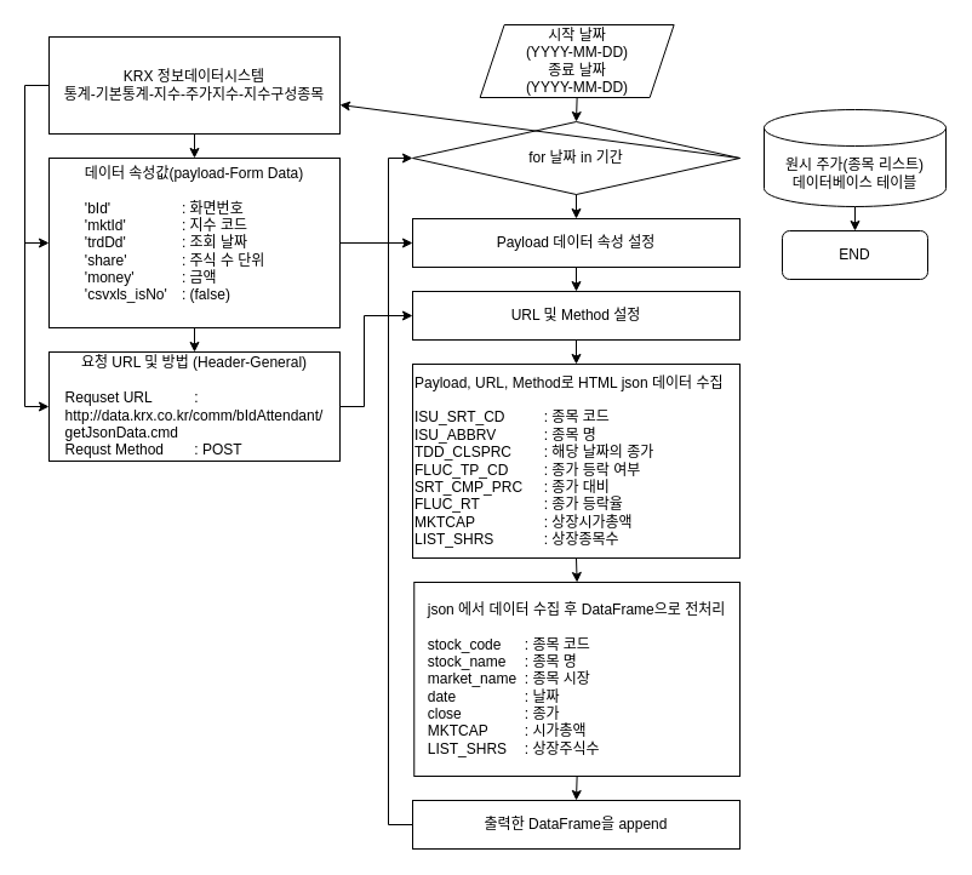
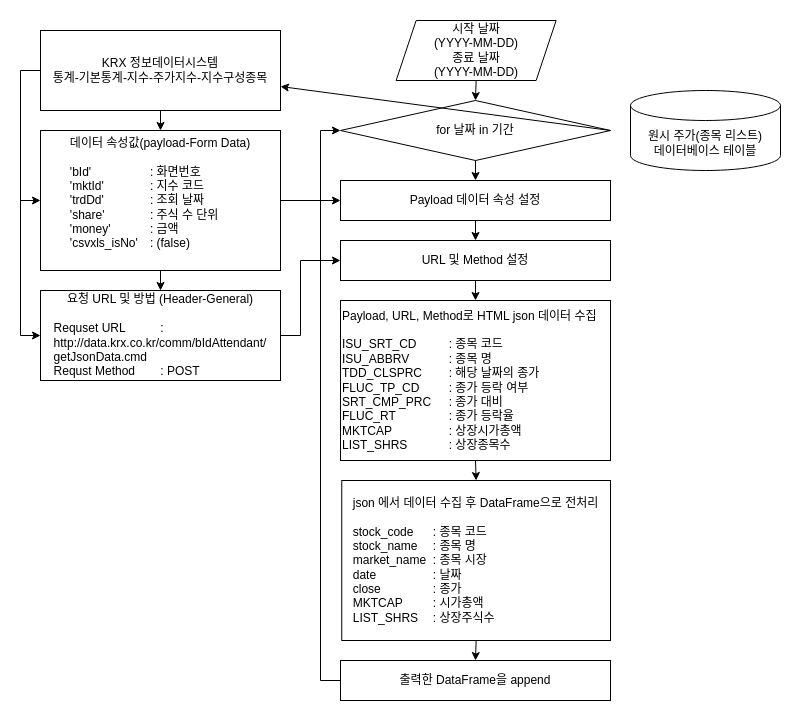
  <mxCell id="0" />
  <mxCell id="1" parent="0" />
  <mxCell id="2" value="시작 날짜&lt;br&gt;(YYYY-MM-DD)&lt;br&gt;종료 날짜&lt;br&gt;(YYYY-MM-DD)" style="shape=parallelogram;perimeter=parallelogramPerimeter;whiteSpace=wrap;html=1;fixedSize=1;" parent="1" vertex="1"><mxGeometry x="395.63" y="20" width="160" height="60" as="geometry" /></mxCell>
  <mxCell id="3" value="for 날짜 in 기간" style="rhombus;whiteSpace=wrap;html=1;" parent="1" vertex="1"><mxGeometry x="340" y="100" width="270" height="60" as="geometry" /></mxCell>
  <mxCell id="4" value="" style="endArrow=classic;html=1;rounded=0;exitX=0.5;exitY=1;exitDx=0;exitDy=0;entryX=0.5;entryY=0;entryDx=0;entryDy=0;" parent="1" source="2" target="3" edge="1"><mxGeometry width="50" height="50" relative="1" as="geometry"><mxPoint x="462.5" y="240" as="sourcePoint" /><mxPoint x="512.5" y="190" as="targetPoint" /></mxGeometry></mxCell>
  <mxCell id="5" value="원시 주가(종목 리스트)&lt;br&gt;데이터베이스 테이블" style="shape=cylinder3;whiteSpace=wrap;html=1;boundedLbl=1;backgroundOutline=1;size=15;" parent="1" vertex="1"><mxGeometry x="630" y="90" width="150" height="80" as="geometry" /></mxCell>
  <mxCell id="6" value="" style="endArrow=classic;html=1;rounded=0;exitX=1;exitY=0.5;exitDx=0;exitDy=0;" parent="1" source="3" target="19" edge="1"><mxGeometry width="50" height="50" relative="1" as="geometry"><mxPoint x="592.5" y="230" as="sourcePoint" /><mxPoint x="642.5" y="180" as="targetPoint" /></mxGeometry></mxCell>
- <mxCell id="7" value="" style="endArrow=classic;html=1;rounded=0;exitX=0.5;exitY=1;exitDx=0;exitDy=0;exitPerimeter=0;" parent="1" source="5" target="8" edge="1"><mxGeometry width="50" height="50" relative="1" as="geometry"><mxPoint x="625" y="230" as="sourcePoint" /><mxPoint x="720" y="190" as="targetPoint" /></mxGeometry></mxCell>
- <mxCell id="8" value="END" style="rounded=1;whiteSpace=wrap;html=1;" parent="1" vertex="1"><mxGeometry x="645" y="190" width="120" height="40" as="geometry" /></mxCell>
  <mxCell id="9" value="Payload 데이터 속성 설정" style="rounded=0;whiteSpace=wrap;html=1;" parent="1" vertex="1"><mxGeometry x="340" y="180" width="270" height="40" as="geometry" /></mxCell>
  <mxCell id="10" value="URL 및 Method 설정" style="rounded=0;whiteSpace=wrap;html=1;" parent="1" vertex="1"><mxGeometry x="340" y="240" width="270" height="40" as="geometry" /></mxCell>
  <mxCell id="11" value="" style="endArrow=classic;html=1;rounded=0;exitX=0.5;exitY=1;exitDx=0;exitDy=0;entryX=0.5;entryY=0;entryDx=0;entryDy=0;" parent="1" source="9" target="10" edge="1"><mxGeometry width="50" height="50" relative="1" as="geometry"><mxPoint x="552.5" y="220" as="sourcePoint" /><mxPoint x="602.5" y="170" as="targetPoint" /></mxGeometry></mxCell>
  <mxCell id="12" value="Payload, URL, Method로 HTML json 데이터 수집&lt;br&gt;&lt;br&gt;ISU_SRT_CD &lt;span style=&quot;white-space: pre;&quot;&gt;&#09;&lt;span style=&quot;white-space: pre;&quot;&gt;&#09;&lt;/span&gt;&lt;/span&gt;: 종목 코드&lt;br&gt;ISU_ABBRV &lt;span style=&quot;white-space: pre;&quot;&gt;&#09;&lt;span style=&quot;white-space: pre;&quot;&gt;&#09;&lt;/span&gt;&lt;/span&gt;: 종목 명&lt;br&gt;TDD_CLSPRC &lt;span style=&quot;white-space: pre;&quot;&gt;&#09;&lt;/span&gt;: 해당 날짜의 종가&lt;br&gt;FLUC_TP_CD &lt;span style=&quot;white-space: pre;&quot;&gt;&#09;&lt;/span&gt;: 종가 등락 여부&lt;br&gt;SRT_CMP_PRC &lt;span style=&quot;white-space: pre;&quot;&gt;&#09;&lt;/span&gt;: 종가 대비&lt;br&gt;&lt;div style=&quot;&quot;&gt;&lt;span style=&quot;background-color: initial;&quot;&gt;FLUC_RT &lt;span style=&quot;white-space: pre;&quot;&gt;&#09;&lt;span style=&quot;white-space: pre;&quot;&gt;&#09;&lt;/span&gt;&lt;/span&gt;: 종가 등락율&lt;/span&gt;&lt;/div&gt;MKTCAP &lt;span style=&quot;white-space: pre;&quot;&gt;&#09;&lt;span style=&quot;white-space: pre;&quot;&gt;&#09;&lt;/span&gt;&lt;/span&gt;: 상장시가총액&lt;br&gt;LIST_SHRS&lt;span style=&quot;white-space: pre;&quot;&gt;&#09;&lt;/span&gt;&lt;span style=&quot;white-space: pre;&quot;&gt;&#09;&lt;/span&gt;: 상장종목수" style="rounded=0;whiteSpace=wrap;html=1;align=left;" parent="1" vertex="1"><mxGeometry x="340" y="300" width="270" height="160" as="geometry" /></mxCell>
  <mxCell id="13" value="" style="endArrow=classic;html=1;rounded=0;exitX=0.5;exitY=1;exitDx=0;exitDy=0;entryX=0.5;entryY=0;entryDx=0;entryDy=0;" parent="1" source="10" target="12" edge="1"><mxGeometry width="50" height="50" relative="1" as="geometry"><mxPoint x="552.5" y="210" as="sourcePoint" /><mxPoint x="602.5" y="160" as="targetPoint" /></mxGeometry></mxCell>
  <mxCell id="14" value="" style="endArrow=classic;html=1;rounded=0;entryX=0.5;entryY=0;entryDx=0;entryDy=0;exitX=0.5;exitY=1;exitDx=0;exitDy=0;" parent="1" source="12" target="15" edge="1"><mxGeometry width="50" height="50" relative="1" as="geometry"><mxPoint x="512.5" y="480" as="sourcePoint" /><mxPoint x="472.5" y="460" as="targetPoint" /></mxGeometry></mxCell>
  <mxCell id="15" value="&lt;div style=&quot;&quot;&gt;&lt;span style=&quot;background-color: initial;&quot;&gt;json 에서 데이터 수집 후 DataFrame으로 전처리&lt;/span&gt;&lt;/div&gt;&lt;div style=&quot;text-align: left;&quot;&gt;&lt;br&gt;&lt;/div&gt;&lt;div style=&quot;text-align: left;&quot;&gt;stock_code&lt;span style=&quot;white-space: pre;&quot;&gt;&#09;&lt;/span&gt;: 종목 코드&lt;/div&gt;&lt;div style=&quot;text-align: left;&quot;&gt;stock_name&lt;span style=&quot;white-space: pre;&quot;&gt;&#09;&lt;/span&gt;: 종목 명&lt;/div&gt;&lt;div style=&quot;text-align: left;&quot;&gt;market_name&lt;span style=&quot;white-space: pre;&quot;&gt;&#09;&lt;/span&gt;: 종목 시장&lt;/div&gt;&lt;div style=&quot;text-align: left;&quot;&gt;date&lt;span style=&quot;white-space: pre;&quot;&gt;&#09;&lt;/span&gt;&lt;span style=&quot;white-space: pre;&quot;&gt;&#09;&lt;/span&gt;&lt;span style=&quot;white-space: pre;&quot;&gt;&#09;&lt;/span&gt;: 날짜&lt;/div&gt;&lt;div style=&quot;text-align: left;&quot;&gt;close&lt;span style=&quot;white-space: pre;&quot;&gt;&#09;&lt;/span&gt;&lt;span style=&quot;white-space: pre;&quot;&gt;&#09;&lt;/span&gt;: 종가&lt;/div&gt;&lt;div style=&quot;text-align: left;&quot;&gt;MKTCAP&lt;span style=&quot;white-space: pre;&quot;&gt;&#09;&lt;/span&gt;&lt;span style=&quot;white-space: pre;&quot;&gt;&#09;&lt;/span&gt;: 시가총액&lt;/div&gt;&lt;div style=&quot;text-align: left;&quot;&gt;LIST_SHRS&lt;span style=&quot;white-space: pre;&quot;&gt;&#09;&lt;/span&gt;: 상장주식수&lt;/div&gt;&lt;div style=&quot;text-align: left;&quot;&gt;&lt;span style=&quot;background-color: initial;&quot;&gt;&lt;/span&gt;&lt;/div&gt;" style="rounded=0;whiteSpace=wrap;html=1;" parent="1" vertex="1"><mxGeometry x="341.25" y="480" width="268.75" height="160" as="geometry" /></mxCell>
  <mxCell id="16" value="" style="endArrow=classic;html=1;rounded=0;exitX=0.5;exitY=1;exitDx=0;exitDy=0;entryX=0.5;entryY=0;entryDx=0;entryDy=0;" parent="1" source="15" target="17" edge="1"><mxGeometry width="50" height="50" relative="1" as="geometry"><mxPoint x="470" y="640" as="sourcePoint" /><mxPoint x="473" y="660" as="targetPoint" /></mxGeometry></mxCell>
  <mxCell id="17" value="출력한 DataFrame을 append" style="rounded=0;whiteSpace=wrap;html=1;" parent="1" vertex="1"><mxGeometry x="340" y="660" width="270" height="40" as="geometry" /></mxCell>
  <mxCell id="18" value="" style="endArrow=classic;html=1;rounded=0;exitX=0;exitY=0.5;exitDx=0;exitDy=0;entryX=0;entryY=0.5;entryDx=0;entryDy=0;" parent="1" source="17" target="3" edge="1"><mxGeometry width="50" height="50" relative="1" as="geometry"><mxPoint x="390" y="540" as="sourcePoint" /><mxPoint x="440" y="490" as="targetPoint" /><Array as="points"><mxPoint x="320" y="680" /><mxPoint x="320" y="130" /></Array></mxGeometry></mxCell>
  <mxCell id="19" value="KRX 정보데이터시스템&lt;br&gt;통계-기본통계-지수-주가지수-지수구성종목" style="rounded=0;whiteSpace=wrap;html=1;" parent="1" vertex="1"><mxGeometry x="40" y="30" width="240" height="80" as="geometry" /></mxCell>
  <mxCell id="20" value="데이터 속성값(payload-Form Data)&lt;br&gt;&lt;br&gt;&lt;div style=&quot;text-align: left;&quot;&gt;&lt;span style=&quot;background-color: initial;&quot;&gt;'bId'&lt;span style=&quot;white-space: pre;&quot;&gt;&#09;&lt;/span&gt;&lt;span style=&quot;white-space: pre;&quot;&gt;&#09;&lt;span style=&quot;white-space: pre;&quot;&gt;&#09;&lt;/span&gt;&lt;/span&gt;: 화면번호&lt;/span&gt;&lt;/div&gt;&lt;div style=&quot;text-align: left;&quot;&gt;&lt;span style=&quot;background-color: initial;&quot;&gt;'mktId'&lt;span style=&quot;white-space: pre;&quot;&gt;&#09;&lt;span style=&quot;white-space: pre;&quot;&gt;&#09;&lt;/span&gt;&lt;/span&gt;: 지수 코드&lt;/span&gt;&lt;/div&gt;&lt;div style=&quot;text-align: left;&quot;&gt;&lt;span style=&quot;background-color: initial;&quot;&gt;'trdDd'&lt;span style=&quot;white-space: pre;&quot;&gt;&#09;&lt;span style=&quot;white-space: pre;&quot;&gt;&#09;&lt;/span&gt;&lt;/span&gt;: 조회 날짜&lt;/span&gt;&lt;/div&gt;&lt;div style=&quot;text-align: left;&quot;&gt;&lt;span style=&quot;background-color: initial;&quot;&gt;'share'&lt;span style=&quot;white-space: pre;&quot;&gt;&#09;&lt;span style=&quot;white-space: pre;&quot;&gt;&#09;&lt;/span&gt;&lt;/span&gt;: 주식 수 단위&lt;/span&gt;&lt;/div&gt;&lt;div style=&quot;text-align: left;&quot;&gt;&lt;span style=&quot;background-color: initial;&quot;&gt;'money'&lt;span style=&quot;white-space: pre;&quot;&gt;&#09;&lt;span style=&quot;white-space: pre;&quot;&gt;&#09;&lt;/span&gt;&lt;/span&gt;: 금액&lt;/span&gt;&lt;/div&gt;&lt;div style=&quot;text-align: left;&quot;&gt;&lt;span style=&quot;background-color: initial;&quot;&gt;'csvxls_isNo'&lt;span style=&quot;white-space: pre;&quot;&gt;&#09;&lt;/span&gt;: (false)&lt;/span&gt;&lt;/div&gt;&lt;div style=&quot;text-align: left;&quot;&gt;&lt;br&gt;&lt;/div&gt;" style="rounded=0;whiteSpace=wrap;html=1;" parent="1" vertex="1"><mxGeometry x="40" y="130" width="240" height="140" as="geometry" /></mxCell>
  <mxCell id="21" value="" style="endArrow=classic;html=1;rounded=0;exitX=0.5;exitY=1;exitDx=0;exitDy=0;entryX=0.5;entryY=0;entryDx=0;entryDy=0;" parent="1" source="19" target="20" edge="1"><mxGeometry width="50" height="50" relative="1" as="geometry"><mxPoint x="170" y="270" as="sourcePoint" /><mxPoint x="220" y="220" as="targetPoint" /></mxGeometry></mxCell>
  <mxCell id="22" value="요청 URL 및 방법 (Header-General)&lt;br&gt;&lt;br&gt;&lt;div style=&quot;text-align: left;&quot;&gt;&lt;span style=&quot;background-color: initial;&quot;&gt;Requset URL&lt;span style=&quot;white-space: pre;&quot;&gt;&#09;&lt;span style=&quot;white-space: pre;&quot;&gt;&#09;&lt;/span&gt;&lt;/span&gt;:&lt;/span&gt;&lt;/div&gt;&lt;div style=&quot;text-align: left;&quot;&gt;http://data.krx.co.kr/comm/bIdAttendant&lt;span style=&quot;background-color: initial;&quot;&gt;/&lt;/span&gt;&lt;/div&gt;&lt;div style=&quot;text-align: left;&quot;&gt;&lt;span style=&quot;background-color: initial;&quot;&gt;getJsonData.cmd&lt;/span&gt;&lt;/div&gt;&lt;div style=&quot;text-align: left;&quot;&gt;&lt;span style=&quot;background-color: initial;&quot;&gt;Requst Method &lt;span style=&quot;white-space: pre;&quot;&gt;&#09;&lt;/span&gt;: POST&lt;/span&gt;&lt;/div&gt;" style="rounded=0;whiteSpace=wrap;html=1;" parent="1" vertex="1"><mxGeometry x="40" y="290" width="240" height="90" as="geometry" /></mxCell>
  <mxCell id="23" value="" style="endArrow=classic;html=1;rounded=0;exitX=0.5;exitY=1;exitDx=0;exitDy=0;entryX=0.5;entryY=0;entryDx=0;entryDy=0;" parent="1" source="20" target="22" edge="1"><mxGeometry width="50" height="50" relative="1" as="geometry"><mxPoint x="180" y="240" as="sourcePoint" /><mxPoint x="230" y="190" as="targetPoint" /></mxGeometry></mxCell>
  <mxCell id="24" value="" style="endArrow=classic;html=1;rounded=0;exitX=0;exitY=0.5;exitDx=0;exitDy=0;entryX=0;entryY=0.5;entryDx=0;entryDy=0;" parent="1" source="19" target="22" edge="1"><mxGeometry width="50" height="50" relative="1" as="geometry"><mxPoint x="180" y="240" as="sourcePoint" /><mxPoint x="10" y="340" as="targetPoint" /><Array as="points"><mxPoint x="20" y="70" /><mxPoint x="20" y="335" /></Array></mxGeometry></mxCell>
  <mxCell id="25" value="" style="endArrow=classic;html=1;rounded=0;entryX=0;entryY=0.5;entryDx=0;entryDy=0;" parent="1" target="20" edge="1"><mxGeometry width="50" height="50" relative="1" as="geometry"><mxPoint x="20" y="200" as="sourcePoint" /><mxPoint x="230" y="190" as="targetPoint" /></mxGeometry></mxCell>
  <mxCell id="26" value="" style="endArrow=classic;html=1;rounded=0;exitX=1;exitY=0.5;exitDx=0;exitDy=0;entryX=0;entryY=0.5;entryDx=0;entryDy=0;" parent="1" source="20" target="9" edge="1"><mxGeometry width="50" height="50" relative="1" as="geometry"><mxPoint x="320" y="300" as="sourcePoint" /><mxPoint x="370" y="250" as="targetPoint" /></mxGeometry></mxCell>
  <mxCell id="27" value="" style="endArrow=classic;html=1;rounded=0;exitX=1;exitY=0.5;exitDx=0;exitDy=0;entryX=0;entryY=0.5;entryDx=0;entryDy=0;" parent="1" source="22" target="10" edge="1"><mxGeometry width="50" height="50" relative="1" as="geometry"><mxPoint x="320" y="300" as="sourcePoint" /><mxPoint x="370" y="250" as="targetPoint" /><Array as="points"><mxPoint x="300" y="335" /><mxPoint x="300" y="260" /></Array></mxGeometry></mxCell>
  <mxCell id="28" value="" style="endArrow=classic;html=1;rounded=0;exitX=0.5;exitY=1;exitDx=0;exitDy=0;entryX=0.5;entryY=0;entryDx=0;entryDy=0;" edge="1" parent="1" source="3" target="9"><mxGeometry width="50" height="50" relative="1" as="geometry"><mxPoint x="380" y="250" as="sourcePoint" /><mxPoint x="430" y="200" as="targetPoint" /></mxGeometry></mxCell>
